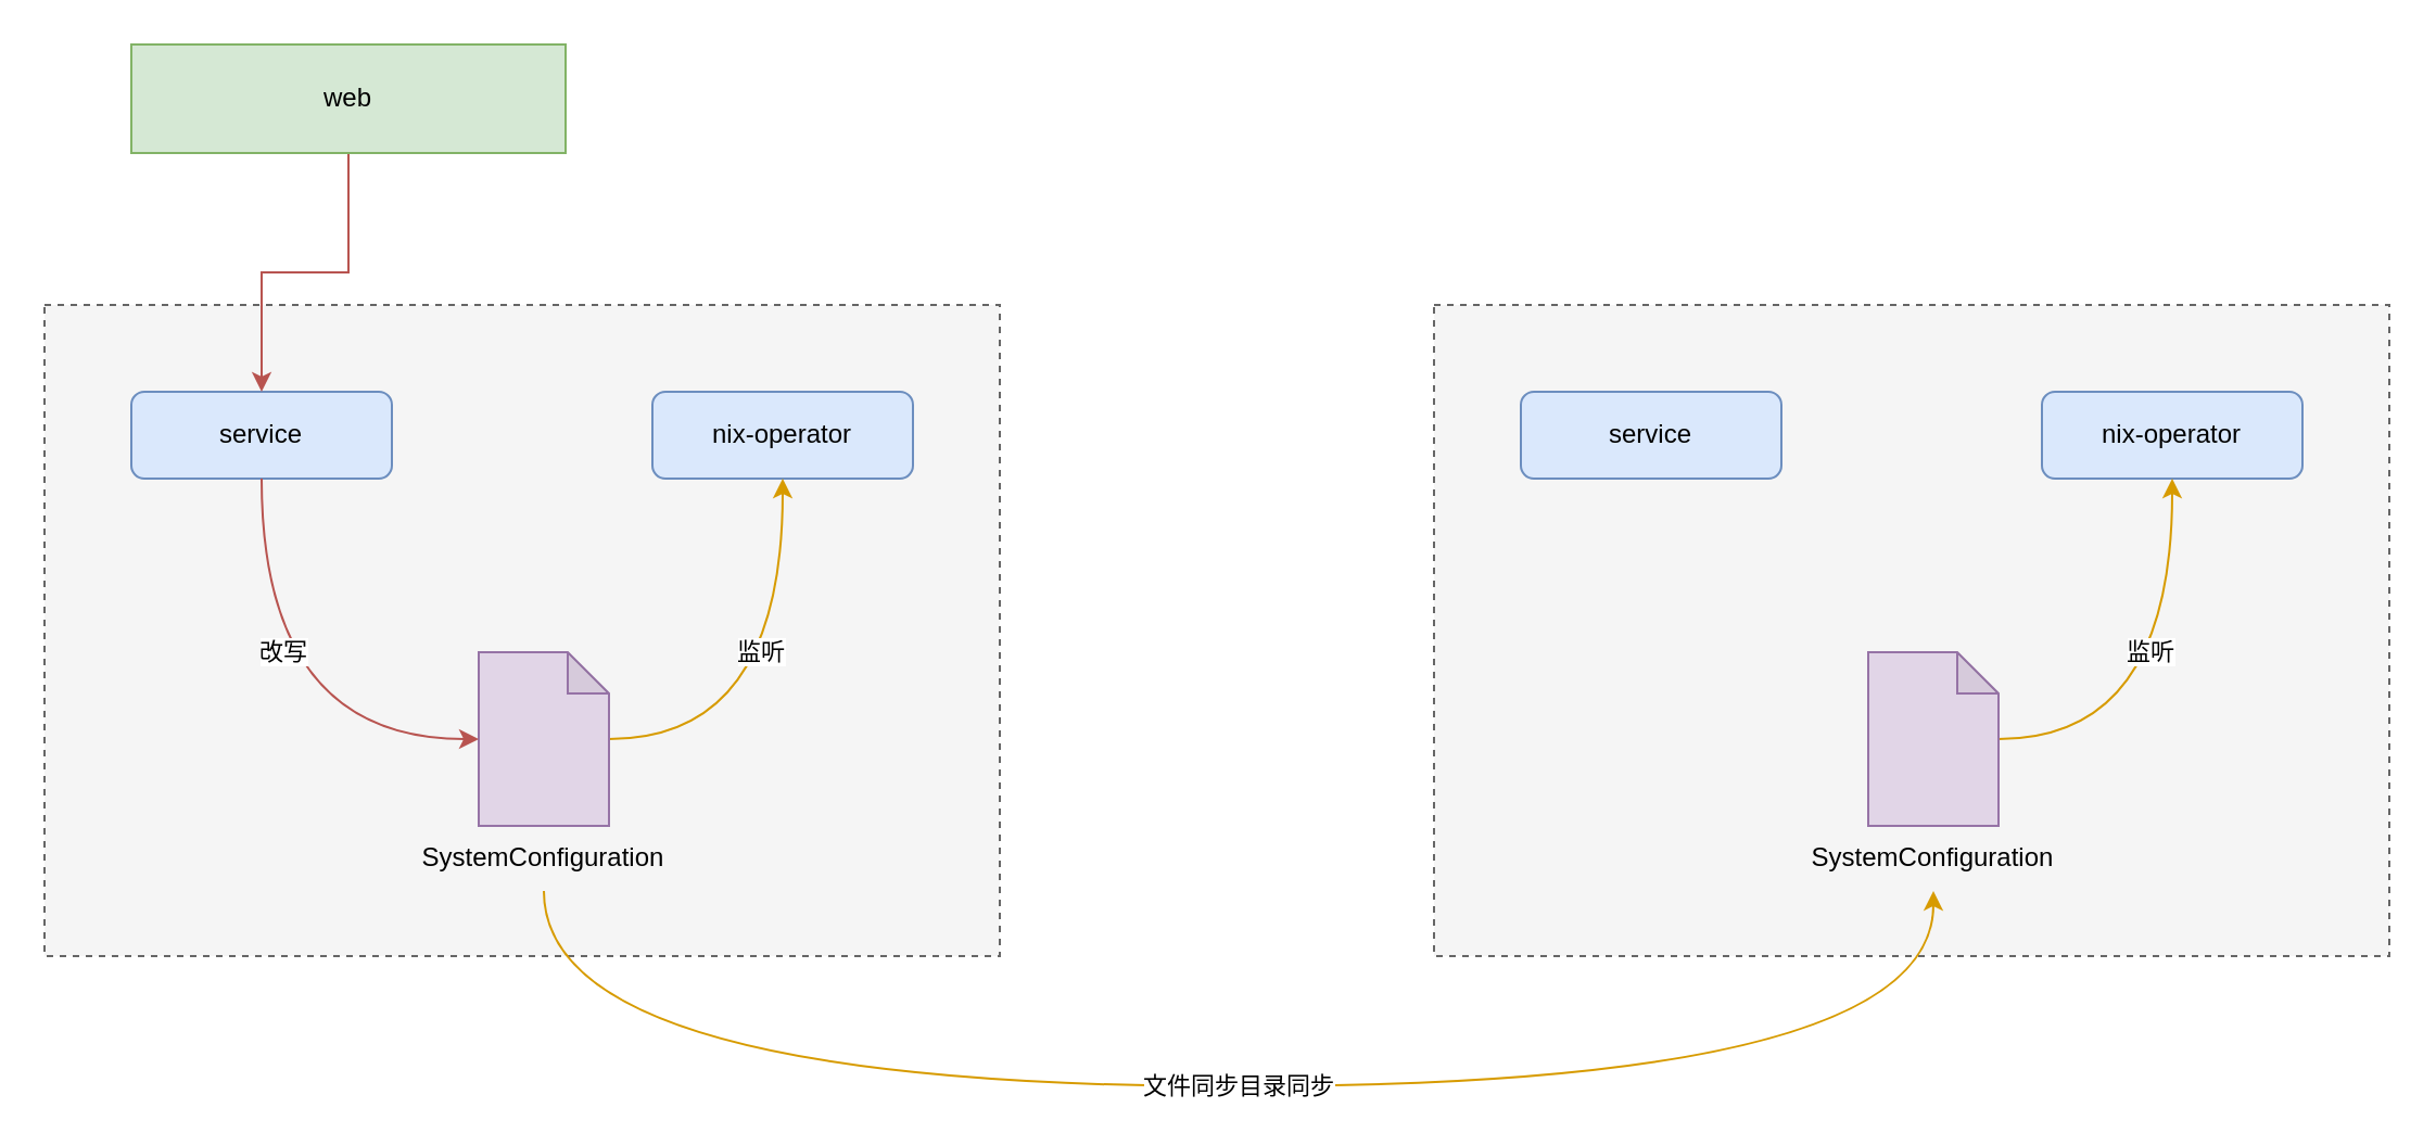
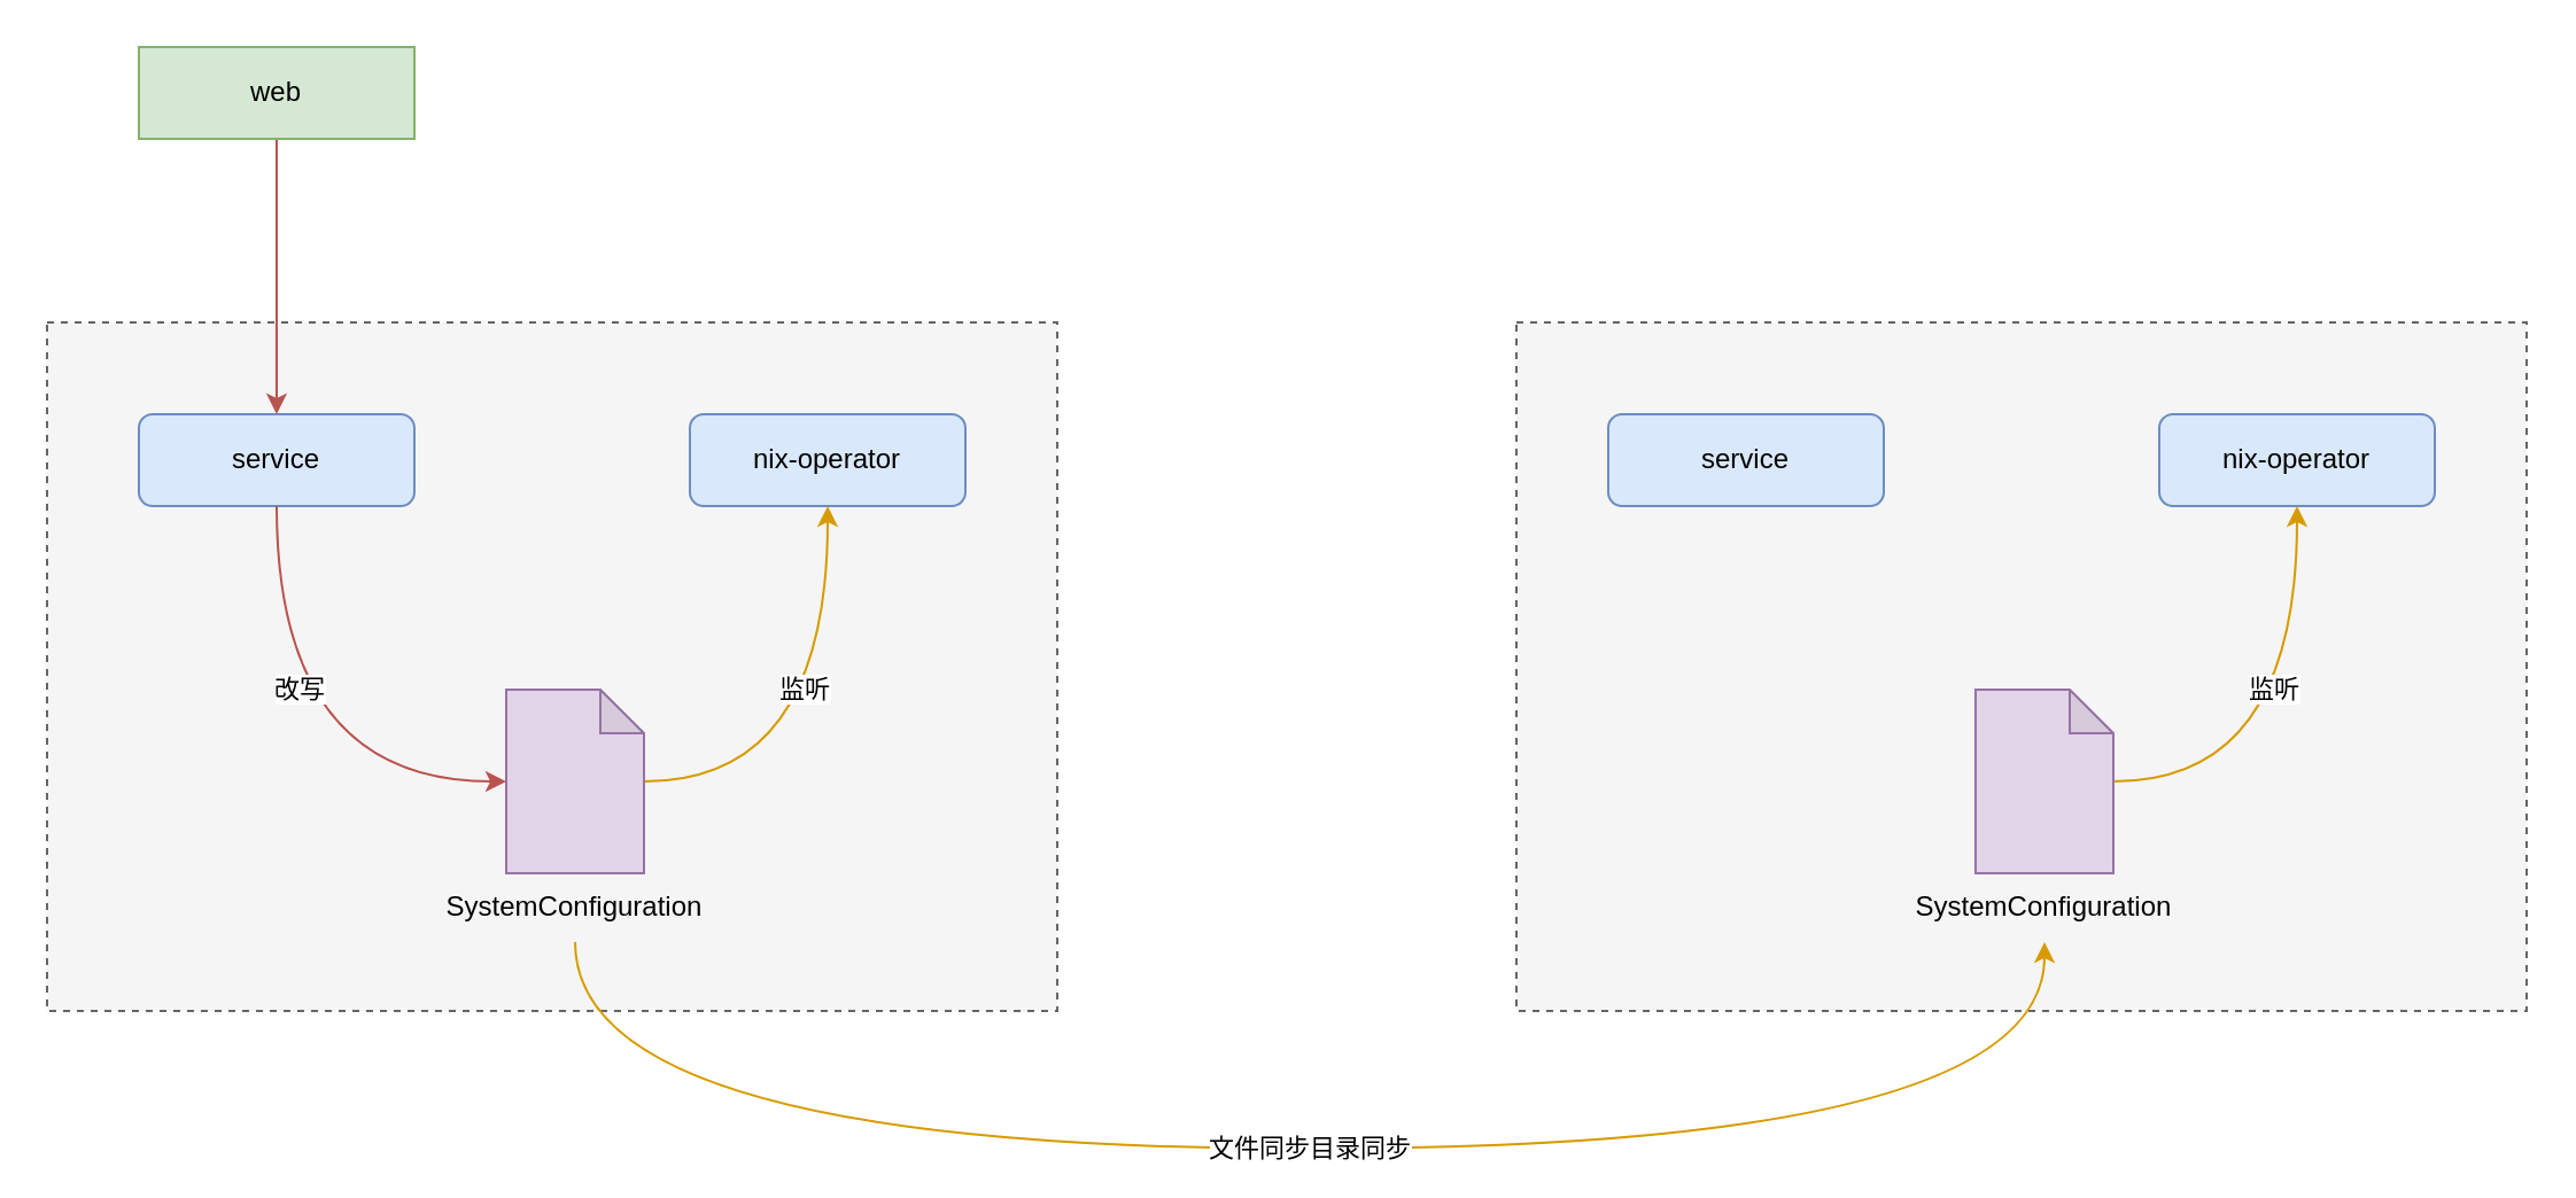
  <mxCell id="0" />
  <mxCell id="1" parent="0" />
  <mxCell id="2" value="" style="rounded=0;whiteSpace=wrap;html=1;fillColor=#f5f5f5;fontColor=#333333;strokeColor=#666666;dashed=1;" vertex="1" parent="1"><mxGeometry x="660" y="140" width="440" height="300" as="geometry" /></mxCell>
  <mxCell id="3" value="" style="rounded=0;whiteSpace=wrap;html=1;fillColor=#f5f5f5;fontColor=#333333;strokeColor=#666666;dashed=1;" vertex="1" parent="1"><mxGeometry x="20" y="140" width="440" height="300" as="geometry" /></mxCell>
  <mxCell id="4" value="nix-operator" style="rounded=1;whiteSpace=wrap;html=1;fillColor=#dae8fc;strokeColor=#6c8ebf;" vertex="1" parent="1"><mxGeometry x="300" y="180" width="120" height="40" as="geometry" /></mxCell>
  <mxCell id="5" value="监听" style="edgeStyle=orthogonalEdgeStyle;rounded=0;orthogonalLoop=1;jettySize=auto;html=1;entryX=0.5;entryY=1;entryDx=0;entryDy=0;curved=1;fillColor=#ffe6cc;strokeColor=#d79b00;" edge="1" parent="1" source="6" target="4"><mxGeometry x="0.2" y="10" relative="1" as="geometry"><mxPoint as="offset" /></mxGeometry></mxCell>
  <mxCell id="6" value="" style="shape=note;whiteSpace=wrap;html=1;backgroundOutline=1;darkOpacity=0.05;size=19;fillColor=#e1d5e7;strokeColor=#9673a6;" vertex="1" parent="1"><mxGeometry x="220" y="300" width="60" height="80" as="geometry" /></mxCell>
  <mxCell id="7" value="文件同步目录同步" style="edgeStyle=orthogonalEdgeStyle;rounded=0;orthogonalLoop=1;jettySize=auto;html=1;entryX=0.5;entryY=1;entryDx=0;entryDy=0;curved=1;exitX=0.5;exitY=1;exitDx=0;exitDy=0;fillColor=#ffe6cc;strokeColor=#d79b00;" edge="1" parent="1" source="8" target="14"><mxGeometry relative="1" as="geometry"><Array as="points"><mxPoint x="250" y="500" /><mxPoint x="890" y="500" /></Array></mxGeometry></mxCell>
  <mxCell id="8" value="SystemConfiguration" style="text;html=1;align=center;verticalAlign=middle;whiteSpace=wrap;rounded=0;" vertex="1" parent="1"><mxGeometry x="160" y="380" width="180" height="30" as="geometry" /></mxCell>
  <mxCell id="9" value="service" style="rounded=1;whiteSpace=wrap;html=1;fillColor=#dae8fc;strokeColor=#6c8ebf;" vertex="1" parent="1"><mxGeometry x="60" y="180" width="120" height="40" as="geometry" /></mxCell>
  <mxCell id="10" value="改写" style="edgeStyle=orthogonalEdgeStyle;rounded=0;orthogonalLoop=1;jettySize=auto;html=1;entryX=0;entryY=0.5;entryDx=0;entryDy=0;entryPerimeter=0;curved=1;fillColor=#f8cecc;strokeColor=#b85450;" edge="1" parent="1" source="9" target="6"><mxGeometry x="-0.273" y="10" relative="1" as="geometry"><Array as="points"><mxPoint x="120" y="340" /></Array><mxPoint as="offset" /></mxGeometry></mxCell>
  <mxCell id="11" value="nix-operator" style="rounded=1;whiteSpace=wrap;html=1;fillColor=#dae8fc;strokeColor=#6c8ebf;" vertex="1" parent="1"><mxGeometry x="940" y="180" width="120" height="40" as="geometry" /></mxCell>
  <mxCell id="12" value="监听" style="edgeStyle=orthogonalEdgeStyle;rounded=0;orthogonalLoop=1;jettySize=auto;html=1;entryX=0.5;entryY=1;entryDx=0;entryDy=0;curved=1;fillColor=#ffe6cc;strokeColor=#d79b00;" edge="1" parent="1" source="13" target="11"><mxGeometry x="0.2" y="10" relative="1" as="geometry"><mxPoint as="offset" /></mxGeometry></mxCell>
  <mxCell id="13" value="" style="shape=note;whiteSpace=wrap;html=1;backgroundOutline=1;darkOpacity=0.05;size=19;fillColor=#e1d5e7;strokeColor=#9673a6;" vertex="1" parent="1"><mxGeometry x="860" y="300" width="60" height="80" as="geometry" /></mxCell>
  <mxCell id="14" value="SystemConfiguration" style="text;html=1;align=center;verticalAlign=middle;whiteSpace=wrap;rounded=0;" vertex="1" parent="1"><mxGeometry x="800" y="380" width="180" height="30" as="geometry" /></mxCell>
  <mxCell id="15" value="service" style="rounded=1;whiteSpace=wrap;html=1;fillColor=#dae8fc;strokeColor=#6c8ebf;" vertex="1" parent="1"><mxGeometry x="700" y="180" width="120" height="40" as="geometry" /></mxCell>
  <mxCell id="16" style="edgeStyle=orthogonalEdgeStyle;rounded=0;orthogonalLoop=1;jettySize=auto;html=1;entryX=0.5;entryY=0;entryDx=0;entryDy=0;fillColor=#f8cecc;strokeColor=#b85450;" edge="1" parent="1" source="17" target="9"><mxGeometry relative="1" as="geometry" /></mxCell>
- <mxCell id="17" value="web" style="rounded=0;whiteSpace=wrap;html=1;fillColor=#d5e8d4;strokeColor=#82b366;" vertex="1" parent="1"><mxGeometry x="60" y="20" width="200" height="50" as="geometry" /></mxCell>
+ <mxCell id="17" value="web" style="rounded=0;whiteSpace=wrap;html=1;fillColor=#d5e8d4;strokeColor=#82b366;" vertex="1" parent="1"><mxGeometry x="60" y="20" width="120" height="40" as="geometry" /></mxCell>
